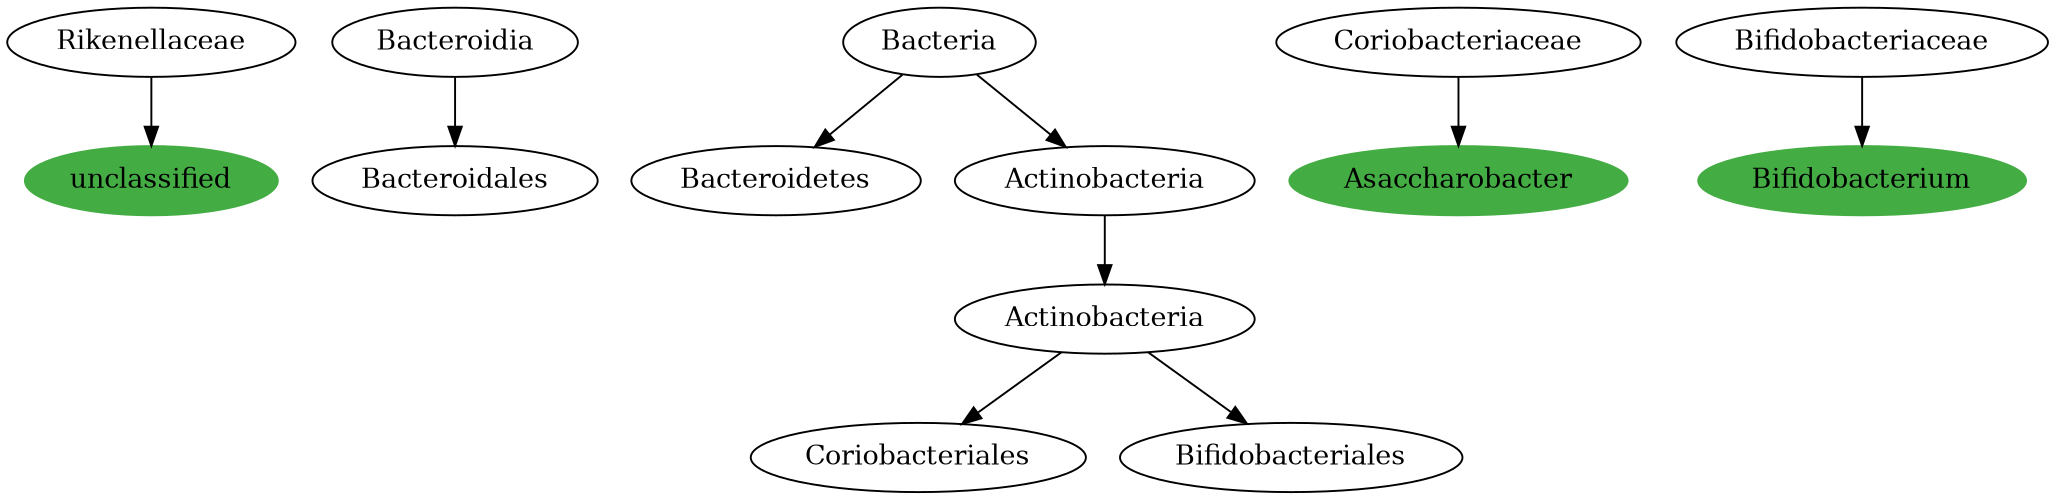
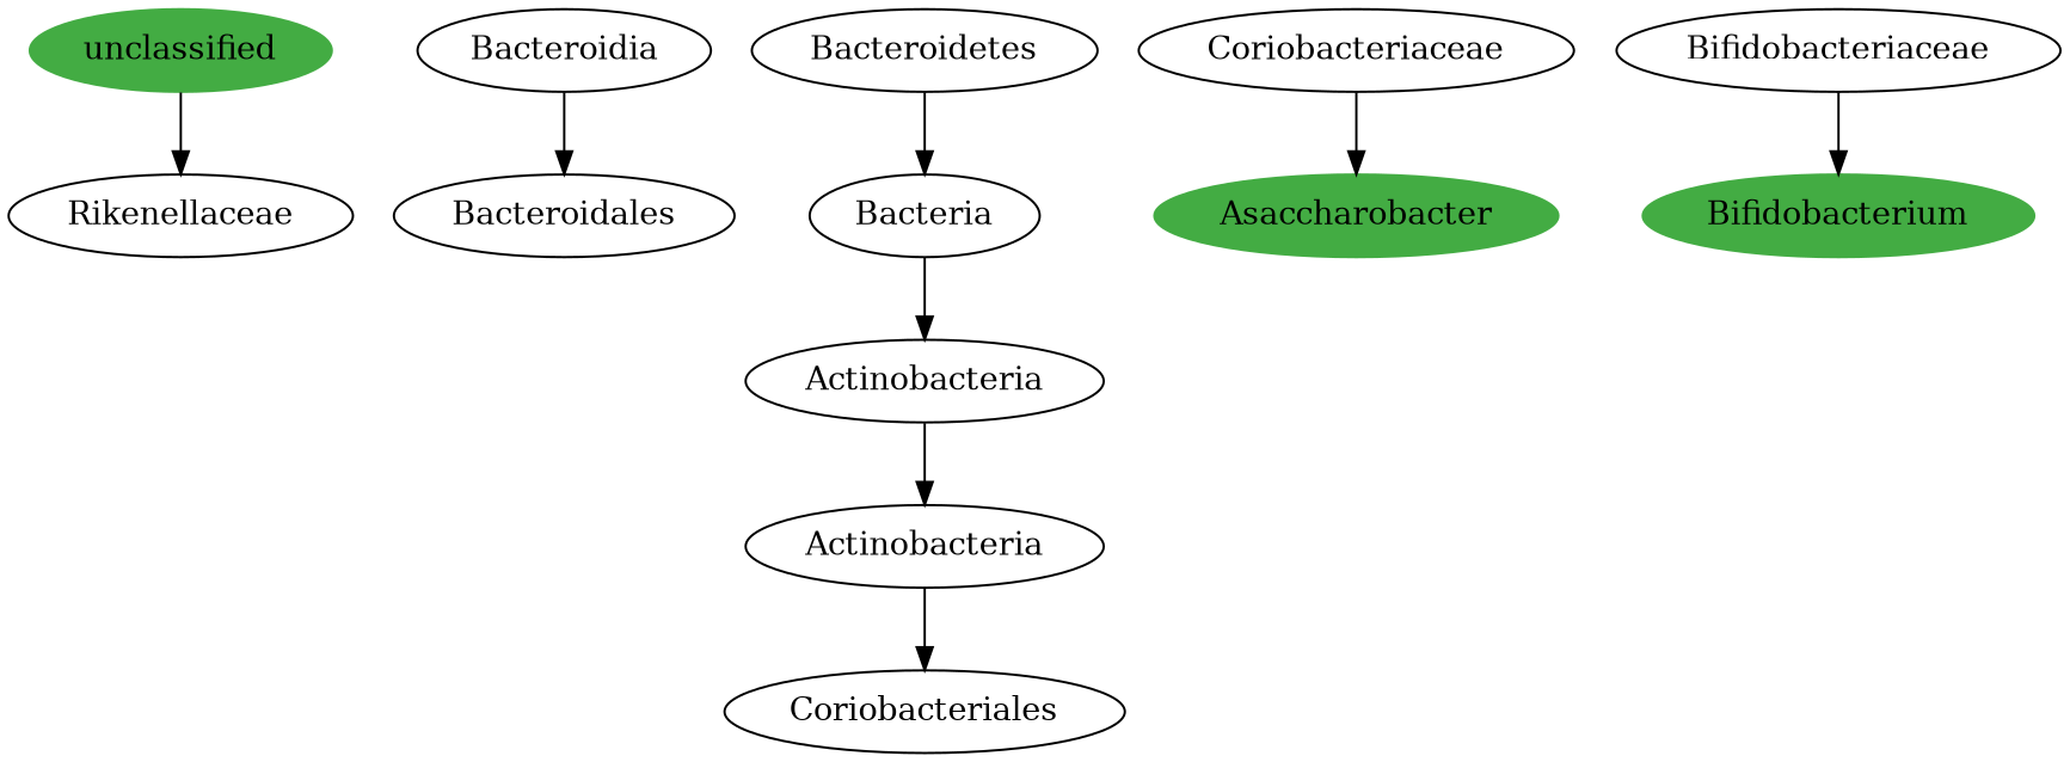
  digraph {
    n1 [color="#43AC43" label=unclassified style=filled]
    n2 [label=Rikenellaceae]
    n3 [label=Bacteroidales]
    n4 [label=Bacteroidia]
    n5 [label=Bacteroidetes]
    n6 [label=Bacteria]
    n7 [label=Actinobacteria]
    n8 [label=Actinobacteria]
    n9 [color="#43AC43" label=Asaccharobacter style=filled]
    n10 [label=Coriobacteriaceae]
    n11 [label=Coriobacteriales]
-   n12 [label=Bifidobacteriales]
    n13 [color="#43AC43" label=Bifidobacterium style=filled]
    n14 [label=Bifidobacteriaceae]
-   n2 -> n1
+   n1 -> n2
    n4 -> n3
-   n6 -> n5
+   n5 -> n6
    n6 -> n7
    n7 -> n8
    n8 -> n11
-   n8 -> n12
    n10 -> n9
    n14 -> n13
  }
